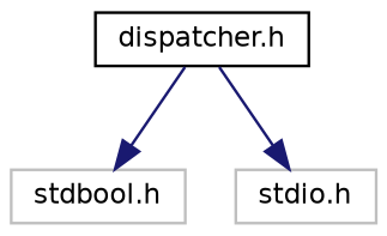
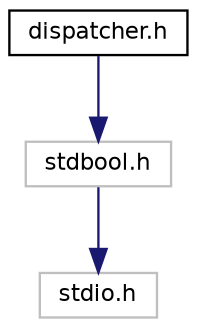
  digraph {
    node [color=grey75 fillcolor=white fontname=Helvetica fontsize=10 shape=record style=filled]
    edge [color=midnightblue fontname=Helvetica fontsize=10 labelfontname=Helvetica labelfontsize=10 style=solid]
    n1 [color=black height=0.2 label="dispatcher.h" width=0.4]
    n2 [height=0.2 label="stdbool.h" width=0.4]
    n3 [height=0.2 label="stdio.h" width=0.4]
    n1 -> n2
-   n1 -> n3
+   n2 -> n3
  }
